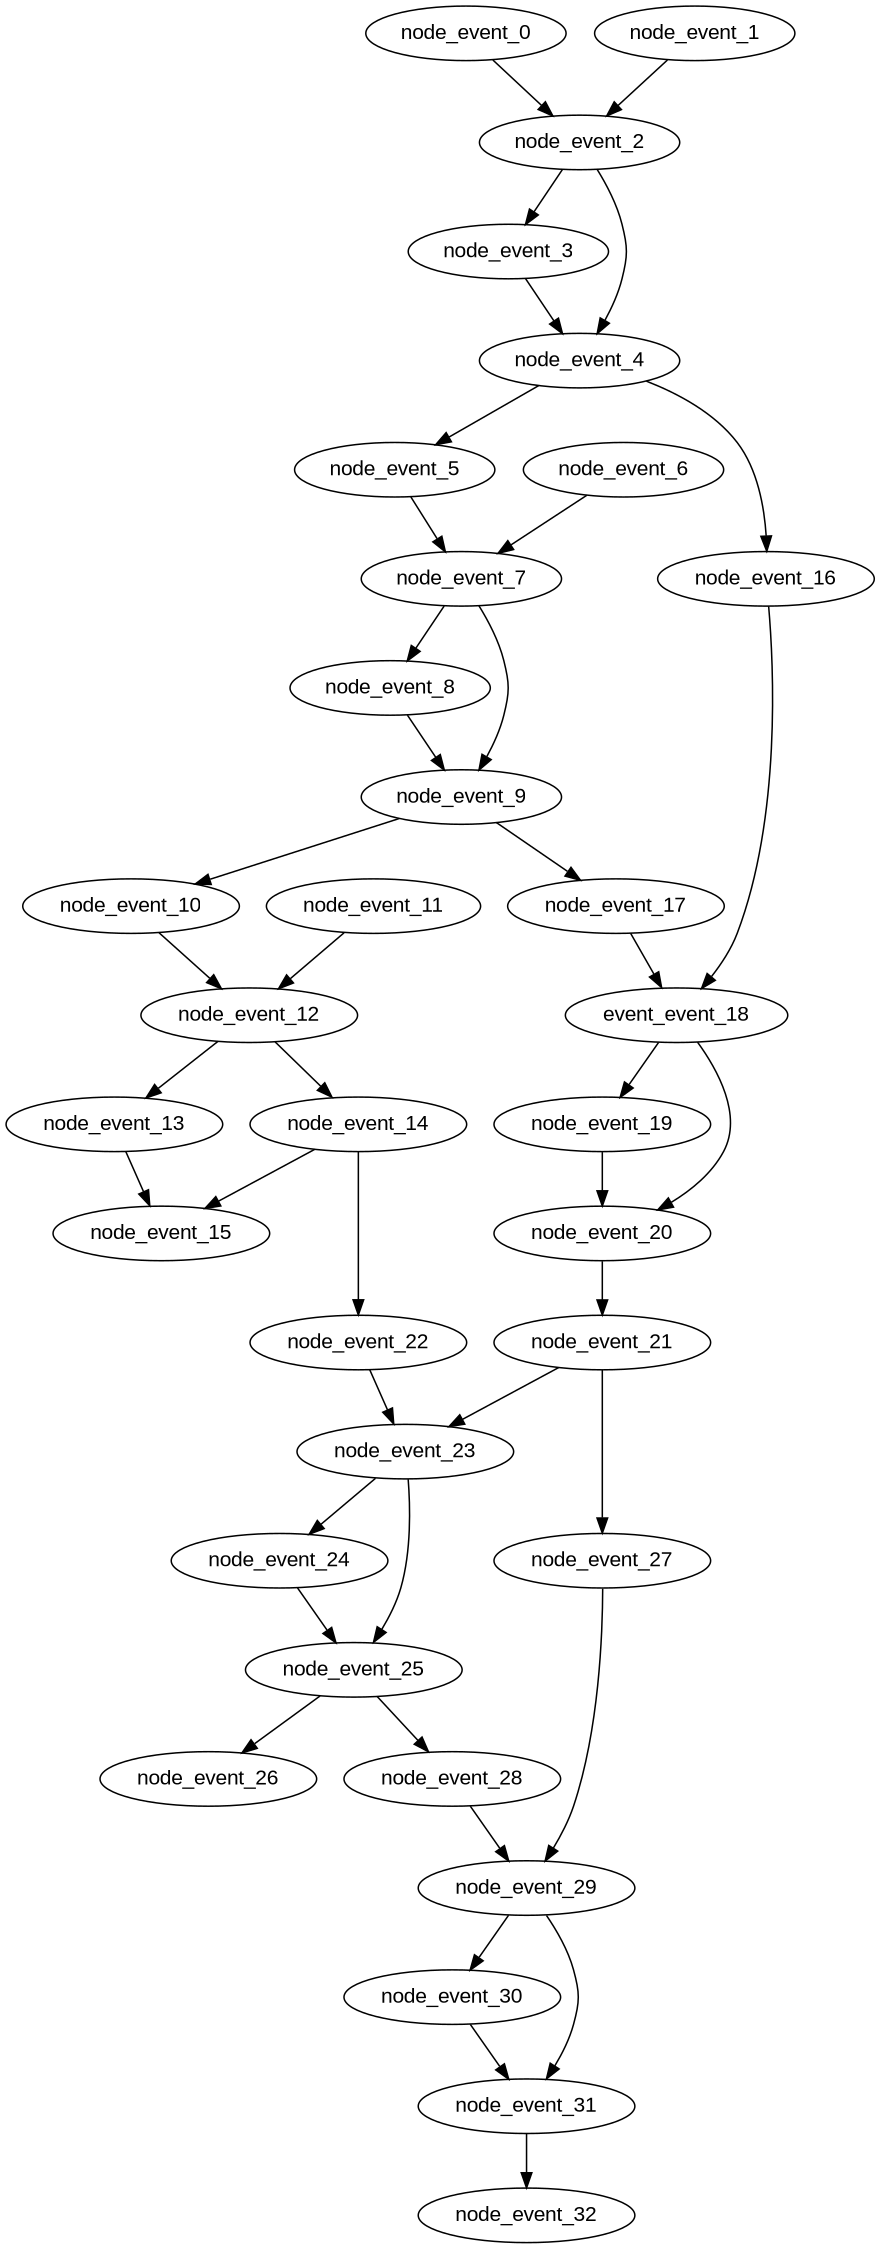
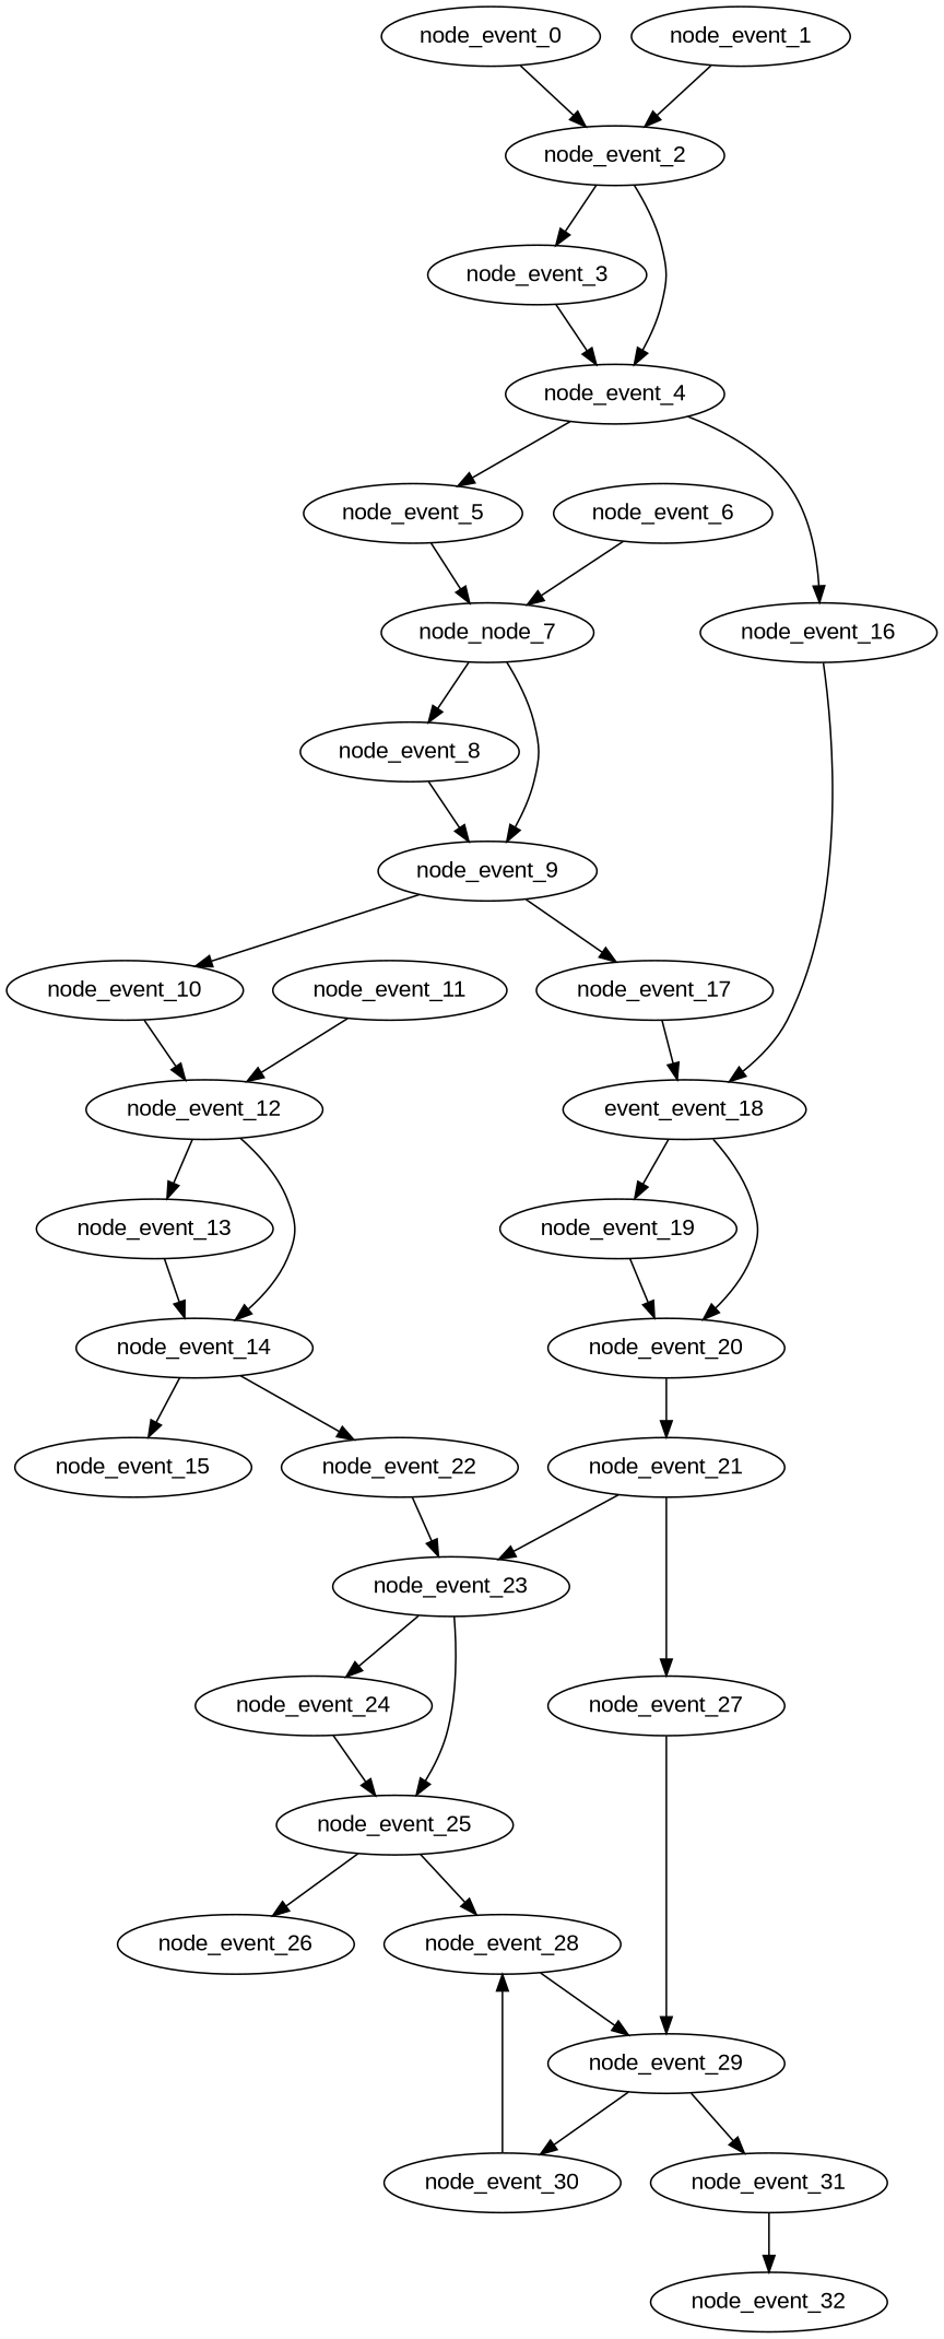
  digraph {
    fontname="Liberation Sans"
    node [Dependencies=0 Depth=1 EventType="DotQasm.Scheduling.GateEvent" Latency="00:00:00.0010000" Priority=0.019000000000000003 fontname="Liberation Sans"]
    edge [fontname="Liberation Sans"]
    node_event_0 [EventIndex=0 Priority=0.031000000000000014]
    node_event_2 [Dependencies=2 Depth=2 EventIndex=2 EventType="DotQasm.Scheduling.ControlledGateEvent" Latency="00:00:00.0020000" Priority=0.030000000000000013]
    node_event_3 [Dependencies=3 Depth=3 EventIndex=3 Priority=0.02800000000000001]
    node_event_4 [Dependencies=7 Depth=4 EventIndex=4 EventType="DotQasm.Scheduling.ControlledGateEvent" Latency="00:00:00.0020000" Priority=0.02700000000000001]
    node_event_1 [EventIndex=1 Priority=0.031000000000000014]
    node_event_5 [Dependencies=8 Depth=5 EventIndex=5 Priority=0.02500000000000001]
    node_event_16 [Dependencies=8 Depth=5 EventIndex=16]
-   node_event_7 [Dependencies=10 Depth=6 EventIndex=7 EventType="DotQasm.Scheduling.ControlledGateEvent" Latency="00:00:00.0020000" Priority=0.024000000000000007]
+   node_event_7 [Dependencies=10 Depth=6 EventIndex=7 EventType="DotQasm.Scheduling.ControlledGateEvent" Latency="00:00:00.0020000" Priority=0.024000000000000007 label=node_node_7]
    n9 [Dependencies=34 Depth=10 EventIndex=18 EventType="DotQasm.Scheduling.ControlledGateEvent" Latency="00:00:00.0020000" Priority=0.018000000000000002 label=event_event_18]
    node_event_8 [Dependencies=11 Depth=7 EventIndex=8 Priority=0.022000000000000006]
    node_event_9 [Dependencies=23 Depth=8 EventIndex=9 EventType="DotQasm.Scheduling.ControlledGateEvent" Latency="00:00:00.0020000" Priority=0.021000000000000005]
    node_event_6 [EventIndex=6 Priority=0.02500000000000001]
    node_event_10 [Dependencies=24 Depth=9 EventIndex=10]
    node_event_17 [Dependencies=24 Depth=9 EventIndex=17]
    node_event_12 [Dependencies=26 Depth=10 EventIndex=12 EventType="DotQasm.Scheduling.ControlledGateEvent" Latency="00:00:00.0020000" Priority=0.018000000000000002]
    node_event_13 [Dependencies=27 Depth=11 EventIndex=13 Priority=0.016]
    node_event_14 [Dependencies=55 Depth=12 EventIndex=14 EventType="DotQasm.Scheduling.ControlledGateEvent" Latency="00:00:00.0020000" Priority=0.015000000000000001]
    node_event_11 [EventIndex=11]
    node_event_15 [Dependencies=56 Depth=13 EventIndex=15 Priority=0.001]
    node_event_22 [Dependencies=56 Depth=13 EventIndex=22 Priority=0.013000000000000001]
    node_event_23 [Dependencies=130 Depth=14 EventIndex=23 EventType="DotQasm.Scheduling.ControlledGateEvent" Latency="00:00:00.0020000" Priority=0.012000000000000002]
    node_event_19 [Dependencies=35 Depth=11 EventIndex=19 Priority=0.016]
    node_event_20 [Dependencies=71 Depth=12 EventIndex=20 EventType="DotQasm.Scheduling.ControlledGateEvent" Latency="00:00:00.0020000" Priority=0.015000000000000001]
    node_event_21 [Dependencies=72 Depth=13 EventIndex=21 Priority=0.013000000000000001]
    node_event_27 [Dependencies=72 Depth=13 EventIndex=27 Priority=0.007]
    node_event_29 [Dependencies=338 Depth=18 EventIndex=29 EventType="DotQasm.Scheduling.ControlledGateEvent" Latency="00:00:00.0020000" Priority=0.006]
    node_event_24 [Dependencies=131 Depth=15 EventIndex=24 Priority=0.010000000000000002]
    node_event_25 [Dependencies=263 Depth=16 EventIndex=25 EventType="DotQasm.Scheduling.ControlledGateEvent" Latency="00:00:00.0020000" Priority=0.009000000000000001]
    node_event_26 [Dependencies=264 Depth=17 EventIndex=26 Priority=0.001]
    node_event_28 [Dependencies=264 Depth=17 EventIndex=28 Priority=0.007]
    node_event_30 [Dependencies=339 Depth=19 EventIndex=30 Priority=0.004]
    node_event_31 [Dependencies=679 Depth=20 EventIndex=31 EventType="DotQasm.Scheduling.ControlledGateEvent" Latency="00:00:00.0020000" Priority=0.003]
    node_event_32 [Dependencies=680 Depth=21 EventIndex=32 Priority=0.001]
    node_event_0 -> node_event_2
    node_event_2 -> node_event_3
    node_event_2 -> node_event_4
    node_event_3 -> node_event_4
    node_event_4 -> node_event_5
    node_event_4 -> node_event_16
    node_event_1 -> node_event_2
    node_event_5 -> node_event_7
    node_event_16 -> n9
    node_event_7 -> node_event_8
    node_event_7 -> node_event_9
    n9 -> node_event_19
    n9 -> node_event_20
    node_event_8 -> node_event_9
    node_event_9 -> node_event_10
    node_event_9 -> node_event_17
    node_event_6 -> node_event_7
    node_event_10 -> node_event_12
    node_event_17 -> n9
    node_event_12 -> node_event_13
    node_event_12 -> node_event_14
-   node_event_13 -> node_event_15
+   node_event_13 -> node_event_14
    node_event_14 -> node_event_15
    node_event_14 -> node_event_22
    node_event_11 -> node_event_12
    node_event_22 -> node_event_23
    node_event_23 -> node_event_24
    node_event_23 -> node_event_25
    node_event_19 -> node_event_20
    node_event_20 -> node_event_21
    node_event_21 -> node_event_23
    node_event_21 -> node_event_27
    node_event_27 -> node_event_29
    node_event_29 -> node_event_30
    node_event_29 -> node_event_31
    node_event_24 -> node_event_25
    node_event_25 -> node_event_26
    node_event_25 -> node_event_28
    node_event_28 -> node_event_29
-   node_event_30 -> node_event_31
+   node_event_30 -> node_event_28
    node_event_31 -> node_event_32
  }
